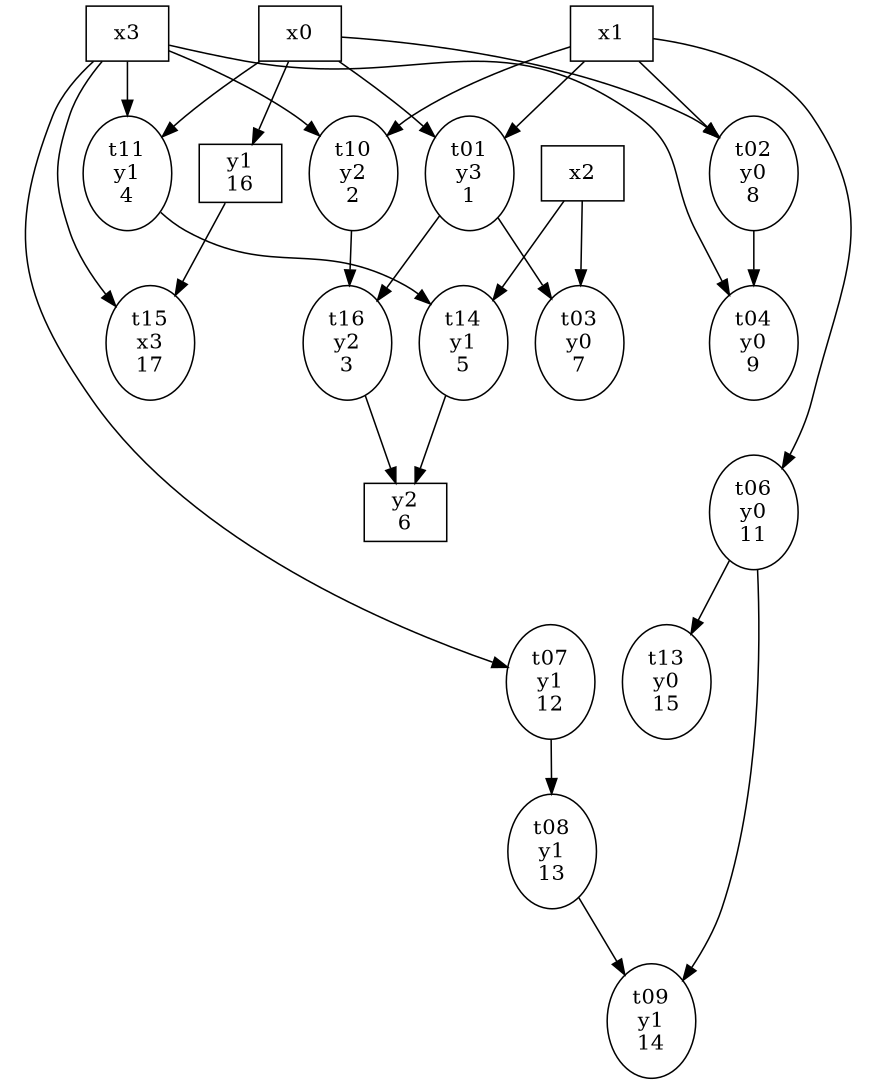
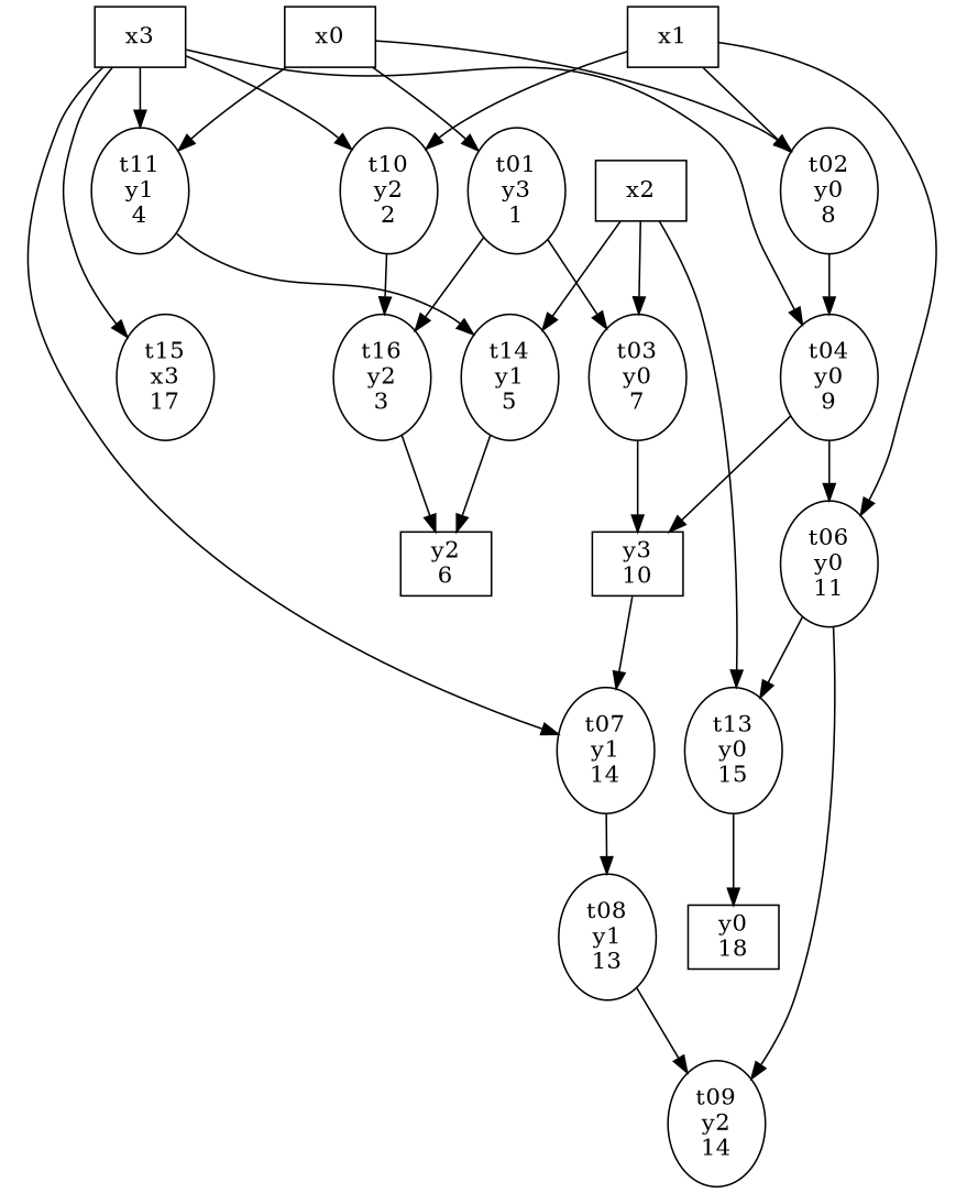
  strict digraph {
    x0 [shape=box]
-   y1 [label="\N\n16" shape=box]
    t01 [label="\N\ny3\n1"]
    t11 [label="\N\ny1\n4"]
    t02 [label="\N\ny0\n8"]
    t15 [label="\N\nx3\n17"]
    t03 [label="\N\ny0\n7"]
    t16 [label="\N\ny2\n3"]
    t14 [label="\N\ny1\n5"]
    t04 [label="\N\ny0\n9"]
    x1 [shape=box]
    t10 [label="\N\ny2\n2"]
    t06 [label="\N\ny0\n11"]
    t13 [label="\N\ny0\n15"]
-   t09 [label="\N\ny1\n14"]
+   t09 [label="\N\ny2\n14"]
    x2 [shape=box]
    y2 [label="\N\n6" shape=box]
+   y3 [label="\N\n10" shape=box]
+   y0 [label="\N\n18" shape=box]
    x3 [shape=box]
-   t07 [label="\N\ny1\n12"]
+   t07 [label="\N\ny1\n14"]
    t08 [label="\N\ny1\n13"]
-   x0 -> y1
    x0 -> t01
    x0 -> t11
    x0 -> t02
-   y1 -> t15
    t01 -> t03
    t01 -> t16
    t11 -> t14
    t02 -> t04
+   t03 -> y3
    t16 -> y2
    t14 -> y2
-   x1 -> t01
+   t04 -> t06
+   t04 -> y3
    x1 -> t02
    x1 -> t10
    x1 -> t06
    t10 -> t16
    t06 -> t13
    t06 -> t09
+   t13 -> y0
    x2 -> t03
    x2 -> t14
+   x2 -> t13
+   y3 -> t07
    x3 -> t11
    x3 -> t15
    x3 -> t04
    x3 -> t10
    x3 -> t07
    t07 -> t08
    t08 -> t09
  }
